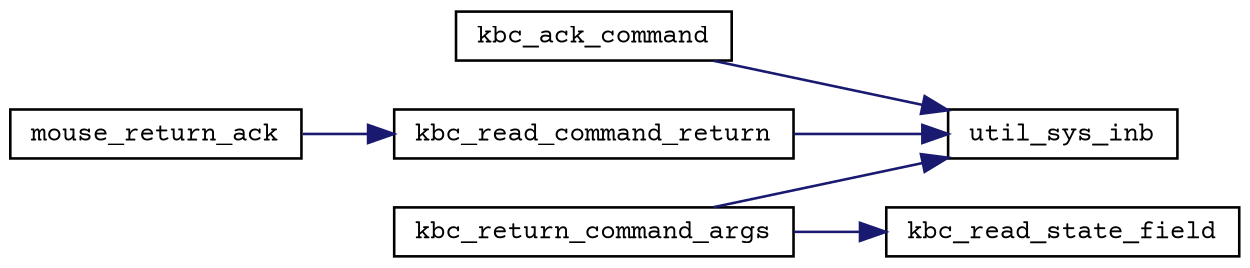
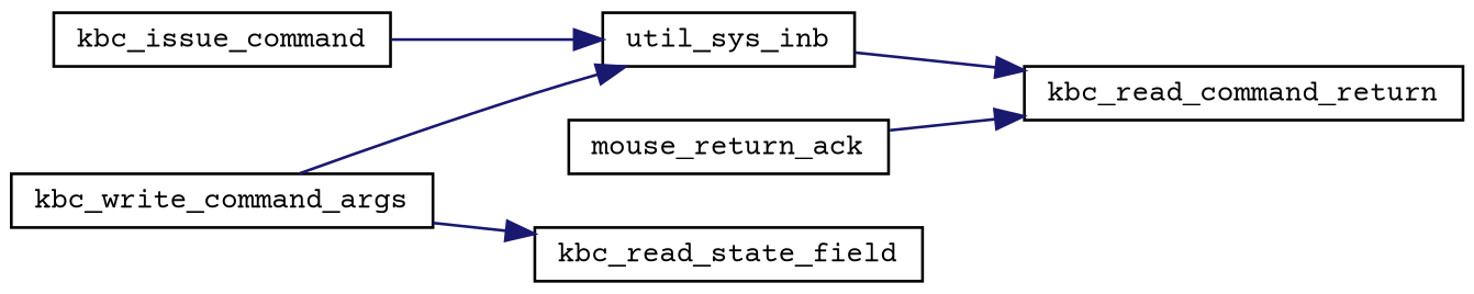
  digraph {
    fontname="Courier Prime"
    rankdir=LR
    node [color=black fillcolor=white fontname="Courier Prime" fontsize=10 shape=record style=filled]
    edge [color=midnightblue fontname="Courier Prime" fontsize=10 labelfontname=Helvetica labelfontsize=10 style=solid]
-   n1 [height=0.2 label=kbc_ack_command width=0.4]
+   n1 [height=0.2 label=kbc_issue_command width=0.4]
    n2 [height=0.2 label=util_sys_inb width=0.4]
-   n3 [height=0.2 label=kbc_return_command_args width=0.4]
+   n3 [height=0.2 label=kbc_write_command_args width=0.4]
    n4 [height=0.2 label=kbc_read_state_field width=0.4]
    n5 [height=0.2 label=mouse_return_ack width=0.4]
    n6 [height=0.2 label=kbc_read_command_return width=0.4]
    n1 -> n2
    n3 -> n2
    n3 -> n4
    n5 -> n6
-   n6 -> n2
+   n2 -> n6
  }
